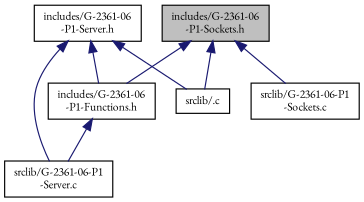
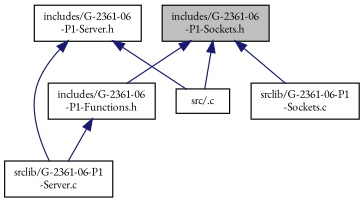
  digraph {
    fontname="EB Garamond"
    node [color=black fillcolor=white fontname="EB Garamond" fontsize=10 shape=record style=filled]
    edge [color=midnightblue dir=back fontname="EB Garamond" fontsize=10 labelfontname=Helvetica labelfontsize=10 style=solid]
    n1 [fillcolor=grey75 fontcolor=black height=0.2 label="includes/G-2361-06\l-P1-Sockets.h" width=0.4]
    n2 [height=0.2 label="includes/G-2361-06\l-P1-Functions.h" width=0.4]
    n3 [height=0.2 label="srclib/G-2361-06-P1\l-Sockets.c" width=0.4]
-   n4 [height=0.2 label="srclib/.c" width=0.4]
+   n4 [height=0.2 label="src/.c" width=0.4]
    n5 [height=0.2 label="srclib/G-2361-06-P1\l-Server.c" width=0.4]
    n6 [height=0.2 label="includes/G-2361-06\l-P1-Server.h" width=0.4]
    n1 -> n2
    n1 -> n3
    n1 -> n4
    n2 -> n5
-   n6 -> n2
    n6 -> n4
    n6 -> n5
  }
